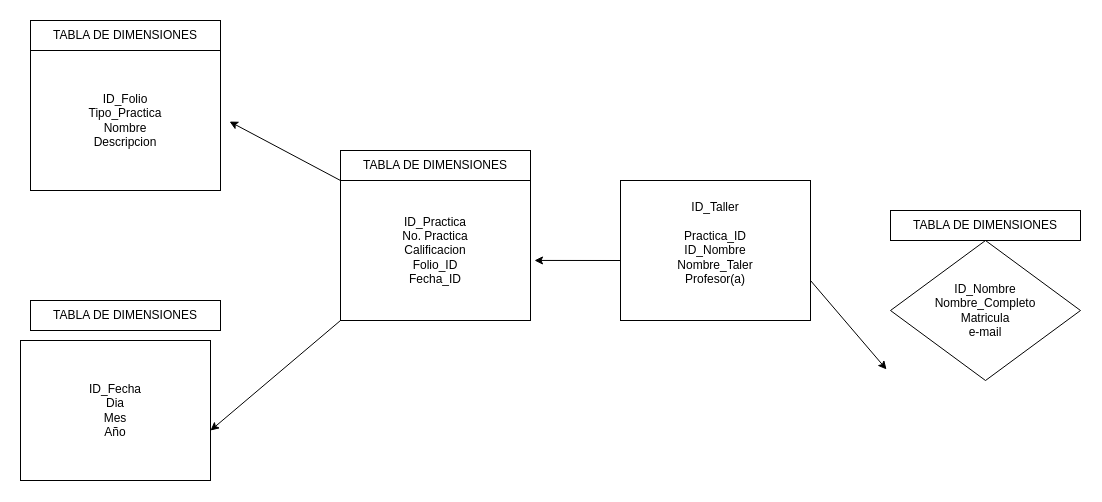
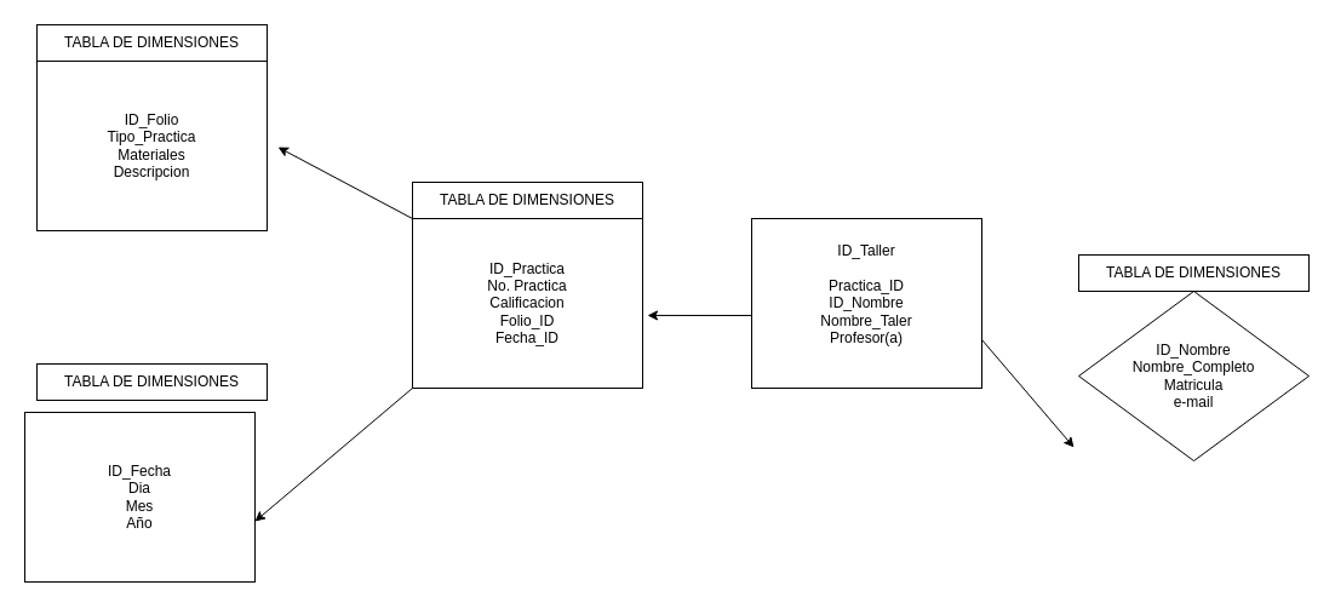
  <mxCell id="0" />
  <mxCell id="1" parent="0" />
  <mxCell id="2" value="ID_Practica&lt;div&gt;No. Practica&lt;/div&gt;&lt;div&gt;Calificacion&lt;/div&gt;&lt;div&gt;Folio_ID&lt;/div&gt;&lt;div&gt;Fecha_ID&lt;/div&gt;" style="rounded=0;whiteSpace=wrap;html=1;" vertex="1" parent="1"><mxGeometry x="340" y="180" width="190" height="140" as="geometry" /></mxCell>
  <mxCell id="3" value="ID_Nombre&lt;div&gt;Nombre_Completo&lt;/div&gt;&lt;div&gt;Matricula&lt;/div&gt;&lt;div&gt;e-mail&lt;/div&gt;" style="rhombus;whiteSpace=wrap;html=1;" vertex="1" parent="1"><mxGeometry x="890" y="240" width="190" height="140" as="geometry" /></mxCell>
  <mxCell id="4" value="ID_Fecha&lt;div&gt;Dia&lt;/div&gt;&lt;div&gt;Mes&lt;/div&gt;&lt;div&gt;Año&lt;/div&gt;" style="rounded=0;whiteSpace=wrap;html=1;" vertex="1" parent="1"><mxGeometry x="20" y="340" width="190" height="140" as="geometry" /></mxCell>
- <mxCell id="5" value="ID_Folio&lt;div&gt;Tipo_Practica&lt;/div&gt;&lt;div&gt;Nombre&lt;/div&gt;&lt;div&gt;Descripcion&lt;/div&gt;" style="rounded=0;whiteSpace=wrap;html=1;" vertex="1" parent="1"><mxGeometry x="30" y="50" width="190" height="140" as="geometry" /></mxCell>
+ <mxCell id="5" value="ID_Folio&lt;div&gt;Tipo_Practica&lt;/div&gt;&lt;div&gt;Materiales&lt;/div&gt;&lt;div&gt;Descripcion&lt;/div&gt;" style="rounded=0;whiteSpace=wrap;html=1;" vertex="1" parent="1"><mxGeometry x="30" y="50" width="190" height="140" as="geometry" /></mxCell>
  <mxCell id="6" value="ID_Taller&lt;div&gt;&lt;br&gt;&lt;/div&gt;&lt;div&gt;Practica_ID&lt;/div&gt;&lt;div&gt;ID_Nombre&lt;/div&gt;&lt;div&gt;Nombre_Taler&lt;/div&gt;&lt;div&gt;Profesor(a)&lt;/div&gt;&lt;div&gt;&lt;br&gt;&lt;/div&gt;" style="rounded=0;whiteSpace=wrap;html=1;" vertex="1" parent="1"><mxGeometry x="620" y="180" width="190" height="140" as="geometry" /></mxCell>
  <mxCell id="7" value="" style="endArrow=classic;html=1;rounded=0;entryX=-0.021;entryY=0.921;entryDx=0;entryDy=0;entryPerimeter=0;" edge="1" parent="1" target="3"><mxGeometry width="50" height="50" relative="1" as="geometry"><mxPoint x="810" y="280" as="sourcePoint" /><mxPoint x="860" y="230" as="targetPoint" /></mxGeometry></mxCell>
  <mxCell id="8" value="" style="endArrow=classic;html=1;rounded=0;entryX=1.021;entryY=0.571;entryDx=0;entryDy=0;entryPerimeter=0;" edge="1" parent="1" target="2"><mxGeometry width="50" height="50" relative="1" as="geometry"><mxPoint x="620" y="260" as="sourcePoint" /><mxPoint x="540" y="260" as="targetPoint" /></mxGeometry></mxCell>
  <mxCell id="9" value="" style="endArrow=classic;html=1;rounded=0;entryX=0.995;entryY=0.579;entryDx=0;entryDy=0;entryPerimeter=0;" edge="1" parent="1"><mxGeometry width="50" height="50" relative="1" as="geometry"><mxPoint x="340" y="180" as="sourcePoint" /><mxPoint x="229.05" y="121.06" as="targetPoint" /></mxGeometry></mxCell>
  <mxCell id="10" value="" style="endArrow=classic;html=1;rounded=0;entryX=1;entryY=0.643;entryDx=0;entryDy=0;entryPerimeter=0;" edge="1" parent="1" target="4"><mxGeometry width="50" height="50" relative="1" as="geometry"><mxPoint x="340" y="320" as="sourcePoint" /><mxPoint x="230" y="410" as="targetPoint" /></mxGeometry></mxCell>
  <mxCell id="11" value="TABLA DE DIMENSIONES" style="rounded=0;whiteSpace=wrap;html=1;" vertex="1" parent="1"><mxGeometry x="30" y="20" width="190" height="30" as="geometry" /></mxCell>
  <mxCell id="12" value="TABLA DE DIMENSIONES" style="rounded=0;whiteSpace=wrap;html=1;" vertex="1" parent="1"><mxGeometry x="340" y="150" width="190" height="30" as="geometry" /></mxCell>
  <mxCell id="13" value="TABLA DE DIMENSIONES" style="rounded=0;whiteSpace=wrap;html=1;" vertex="1" parent="1"><mxGeometry x="30" y="300" width="190" height="30" as="geometry" /></mxCell>
  <mxCell id="14" value="TABLA DE DIMENSIONES" style="rounded=0;whiteSpace=wrap;html=1;" vertex="1" parent="1"><mxGeometry x="890" y="210" width="190" height="30" as="geometry" /></mxCell>
